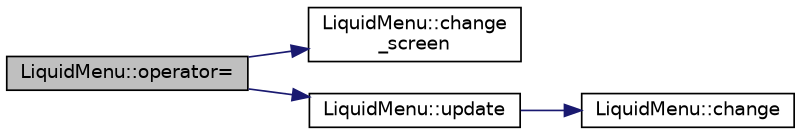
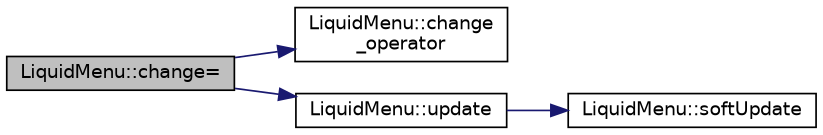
  digraph {
    rankdir=LR
    node [color=black fillcolor=white fontname=Helvetica fontsize=11 shape=record style=filled]
    edge [color=midnightblue fontname=Helvetica fontsize=11 labelfontname=Helvetica labelfontsize=11 style=solid]
-   n1 [fillcolor=grey75 fontcolor=black height=0.2 label="LiquidMenu::operator=" width=0.4]
-   n2 [height=0.2 label="LiquidMenu::change\l_screen" width=0.4]
+   n1 [fillcolor=grey75 fontcolor=black height=0.2 label="LiquidMenu::change=" width=0.4]
+   n2 [height=0.2 label="LiquidMenu::change\l_operator" width=0.4]
    n3 [height=0.2 label="LiquidMenu::update" width=0.4]
-   n4 [height=0.2 label="LiquidMenu::change" width=0.4]
+   n4 [height=0.2 label="LiquidMenu::softUpdate" width=0.4]
    n1 -> n2
    n1 -> n3
    n3 -> n4
  }
